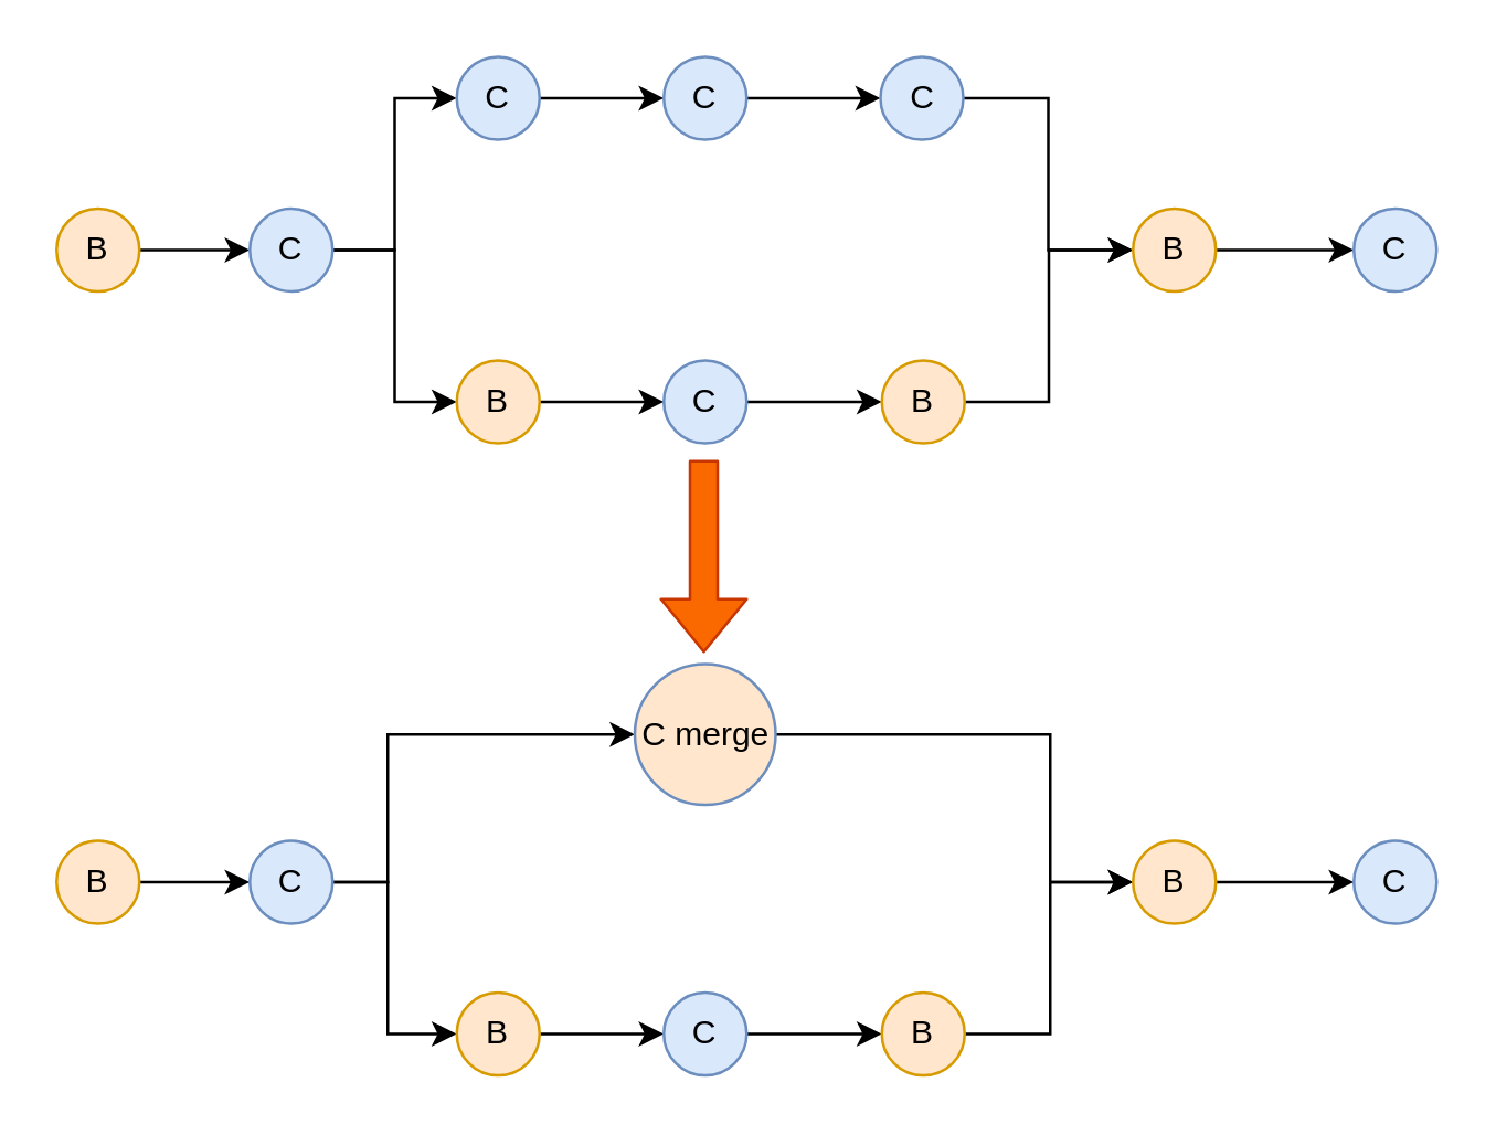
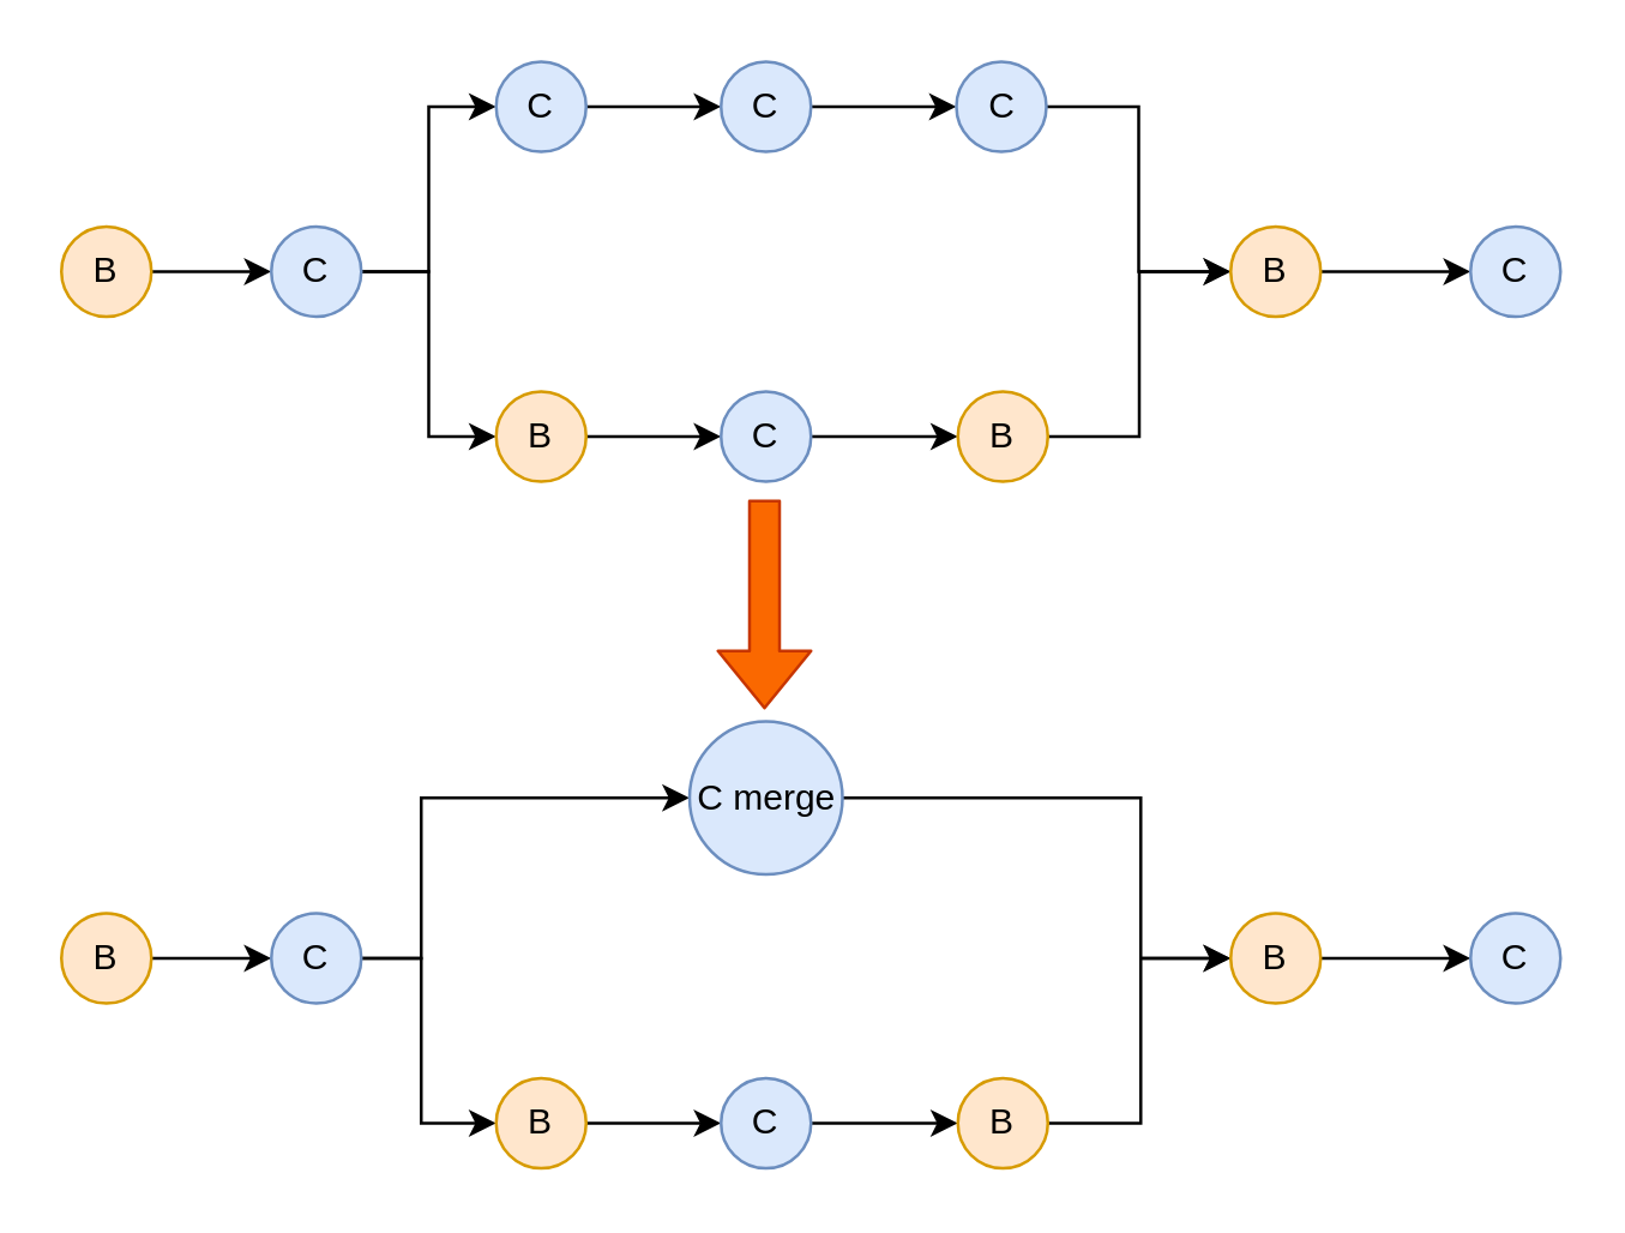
  <mxCell id="0" />
  <mxCell id="1" parent="0" />
  <mxCell id="2" style="edgeStyle=orthogonalEdgeStyle;rounded=0;orthogonalLoop=1;jettySize=auto;html=1;exitX=1;exitY=0.5;exitDx=0;exitDy=0;entryX=0;entryY=0.5;entryDx=0;entryDy=0;" parent="1" source="3" target="6" edge="1"><mxGeometry relative="1" as="geometry" /></mxCell>
  <mxCell id="3" value="B" style="ellipse;whiteSpace=wrap;html=1;aspect=fixed;fillColor=#ffe6cc;strokeColor=#d79b00;" parent="1" vertex="1"><mxGeometry x="20" y="75" width="30" height="30" as="geometry" /></mxCell>
  <mxCell id="4" style="edgeStyle=orthogonalEdgeStyle;rounded=0;orthogonalLoop=1;jettySize=auto;html=1;exitX=1;exitY=0.5;exitDx=0;exitDy=0;entryX=0;entryY=0.5;entryDx=0;entryDy=0;" parent="1" source="6" target="8" edge="1"><mxGeometry relative="1" as="geometry" /></mxCell>
  <mxCell id="5" style="edgeStyle=orthogonalEdgeStyle;rounded=0;orthogonalLoop=1;jettySize=auto;html=1;entryX=0;entryY=0.5;entryDx=0;entryDy=0;" parent="1" source="6" target="12" edge="1"><mxGeometry relative="1" as="geometry" /></mxCell>
  <mxCell id="6" value="C" style="ellipse;whiteSpace=wrap;html=1;aspect=fixed;fillColor=#dae8fc;strokeColor=#6c8ebf;" parent="1" vertex="1"><mxGeometry x="90" y="75" width="30" height="30" as="geometry" /></mxCell>
  <mxCell id="7" style="edgeStyle=orthogonalEdgeStyle;rounded=0;orthogonalLoop=1;jettySize=auto;html=1;entryX=0;entryY=0.5;entryDx=0;entryDy=0;" parent="1" source="8" target="10" edge="1"><mxGeometry relative="1" as="geometry" /></mxCell>
  <mxCell id="8" value="C" style="ellipse;whiteSpace=wrap;html=1;aspect=fixed;fillColor=#dae8fc;strokeColor=#6c8ebf;" parent="1" vertex="1"><mxGeometry x="165" y="20" width="30" height="30" as="geometry" /></mxCell>
  <mxCell id="9" style="edgeStyle=orthogonalEdgeStyle;rounded=0;orthogonalLoop=1;jettySize=auto;html=1;exitX=1;exitY=0.5;exitDx=0;exitDy=0;entryX=0;entryY=0.5;entryDx=0;entryDy=0;" parent="1" source="10" target="16" edge="1"><mxGeometry relative="1" as="geometry" /></mxCell>
  <mxCell id="10" value="C" style="ellipse;whiteSpace=wrap;html=1;aspect=fixed;fillColor=#dae8fc;strokeColor=#6c8ebf;" parent="1" vertex="1"><mxGeometry x="240" y="20" width="30" height="30" as="geometry" /></mxCell>
  <mxCell id="11" style="edgeStyle=orthogonalEdgeStyle;rounded=0;orthogonalLoop=1;jettySize=auto;html=1;exitX=1;exitY=0.5;exitDx=0;exitDy=0;entryX=0;entryY=0.5;entryDx=0;entryDy=0;" parent="1" source="12" target="14" edge="1"><mxGeometry relative="1" as="geometry" /></mxCell>
  <mxCell id="12" value="B" style="ellipse;whiteSpace=wrap;html=1;aspect=fixed;fillColor=#ffe6cc;strokeColor=#d79b00;" parent="1" vertex="1"><mxGeometry x="165" y="130" width="30" height="30" as="geometry" /></mxCell>
  <mxCell id="13" style="edgeStyle=orthogonalEdgeStyle;rounded=0;orthogonalLoop=1;jettySize=auto;html=1;exitX=1;exitY=0.5;exitDx=0;exitDy=0;entryX=0;entryY=0.5;entryDx=0;entryDy=0;" parent="1" source="14" target="18" edge="1"><mxGeometry relative="1" as="geometry" /></mxCell>
  <mxCell id="14" value="C" style="ellipse;whiteSpace=wrap;html=1;aspect=fixed;fillColor=#dae8fc;strokeColor=#6c8ebf;" parent="1" vertex="1"><mxGeometry x="240" y="130" width="30" height="30" as="geometry" /></mxCell>
  <mxCell id="15" style="edgeStyle=orthogonalEdgeStyle;rounded=0;orthogonalLoop=1;jettySize=auto;html=1;exitX=1;exitY=0.5;exitDx=0;exitDy=0;entryX=0;entryY=0.5;entryDx=0;entryDy=0;" parent="1" source="16" target="20" edge="1"><mxGeometry relative="1" as="geometry" /></mxCell>
  <mxCell id="16" value="C" style="ellipse;whiteSpace=wrap;html=1;aspect=fixed;fillColor=#dae8fc;strokeColor=#6c8ebf;" parent="1" vertex="1"><mxGeometry x="318.5" y="20" width="30" height="30" as="geometry" /></mxCell>
  <mxCell id="17" style="edgeStyle=orthogonalEdgeStyle;rounded=0;orthogonalLoop=1;jettySize=auto;html=1;exitX=1;exitY=0.5;exitDx=0;exitDy=0;entryX=0;entryY=0.5;entryDx=0;entryDy=0;" parent="1" source="18" target="20" edge="1"><mxGeometry relative="1" as="geometry" /></mxCell>
  <mxCell id="18" value="B" style="ellipse;whiteSpace=wrap;html=1;aspect=fixed;fillColor=#ffe6cc;strokeColor=#d79b00;" parent="1" vertex="1"><mxGeometry x="319" y="130" width="30" height="30" as="geometry" /></mxCell>
  <mxCell id="19" style="edgeStyle=orthogonalEdgeStyle;rounded=0;orthogonalLoop=1;jettySize=auto;html=1;exitX=1;exitY=0.5;exitDx=0;exitDy=0;entryX=0;entryY=0.5;entryDx=0;entryDy=0;" parent="1" source="20" target="21" edge="1"><mxGeometry relative="1" as="geometry" /></mxCell>
  <mxCell id="20" value="B" style="ellipse;whiteSpace=wrap;html=1;aspect=fixed;fillColor=#ffe6cc;strokeColor=#d79b00;" parent="1" vertex="1"><mxGeometry x="410" y="75" width="30" height="30" as="geometry" /></mxCell>
  <mxCell id="21" value="C" style="ellipse;whiteSpace=wrap;html=1;aspect=fixed;fillColor=#dae8fc;strokeColor=#6c8ebf;" parent="1" vertex="1"><mxGeometry x="490" y="75" width="30" height="30" as="geometry" /></mxCell>
  <mxCell id="22" style="edgeStyle=orthogonalEdgeStyle;rounded=0;orthogonalLoop=1;jettySize=auto;html=1;exitX=1;exitY=0.5;exitDx=0;exitDy=0;entryX=0;entryY=0.5;entryDx=0;entryDy=0;" edge="1" parent="1" source="23" target="26"><mxGeometry relative="1" as="geometry" /></mxCell>
  <mxCell id="23" value="B" style="ellipse;whiteSpace=wrap;html=1;aspect=fixed;fillColor=#ffe6cc;strokeColor=#d79b00;" vertex="1" parent="1"><mxGeometry x="20" y="304" width="30" height="30" as="geometry" /></mxCell>
  <mxCell id="24" style="edgeStyle=orthogonalEdgeStyle;rounded=0;orthogonalLoop=1;jettySize=auto;html=1;entryX=0;entryY=0.5;entryDx=0;entryDy=0;" edge="1" parent="1" source="26" target="30"><mxGeometry relative="1" as="geometry"><Array as="points"><mxPoint x="140" y="319" /><mxPoint x="140" y="374" /></Array></mxGeometry></mxCell>
  <mxCell id="25" style="edgeStyle=orthogonalEdgeStyle;rounded=0;orthogonalLoop=1;jettySize=auto;html=1;exitX=1;exitY=0.5;exitDx=0;exitDy=0;entryX=0;entryY=0.5;entryDx=0;entryDy=0;" edge="1" parent="1" source="26" target="28"><mxGeometry relative="1" as="geometry"><Array as="points"><mxPoint x="140" y="319" /><mxPoint x="140" y="265" /></Array></mxGeometry></mxCell>
  <mxCell id="26" value="C" style="ellipse;whiteSpace=wrap;html=1;aspect=fixed;fillColor=#dae8fc;strokeColor=#6c8ebf;" vertex="1" parent="1"><mxGeometry x="90" y="304" width="30" height="30" as="geometry" /></mxCell>
  <mxCell id="27" style="edgeStyle=orthogonalEdgeStyle;rounded=0;orthogonalLoop=1;jettySize=auto;html=1;exitX=1;exitY=0.5;exitDx=0;exitDy=0;entryX=0;entryY=0.5;entryDx=0;entryDy=0;" edge="1" parent="1" source="28" target="36"><mxGeometry relative="1" as="geometry"><Array as="points"><mxPoint x="380" y="265" /><mxPoint x="380" y="319" /></Array></mxGeometry></mxCell>
- <mxCell id="28" value="C merge" style="ellipse;whiteSpace=wrap;html=1;aspect=fixed;fillColor=#ffe6cc;strokeColor=#6c8ebf;" vertex="1" parent="1"><mxGeometry x="229.5" y="240" width="51" height="51" as="geometry" /></mxCell>
+ <mxCell id="28" value="C merge" style="ellipse;whiteSpace=wrap;html=1;aspect=fixed;fillColor=#dae8fc;strokeColor=#6c8ebf;" vertex="1" parent="1"><mxGeometry x="229.5" y="240" width="51" height="51" as="geometry" /></mxCell>
  <mxCell id="29" style="edgeStyle=orthogonalEdgeStyle;rounded=0;orthogonalLoop=1;jettySize=auto;html=1;exitX=1;exitY=0.5;exitDx=0;exitDy=0;entryX=0;entryY=0.5;entryDx=0;entryDy=0;" edge="1" parent="1" source="30" target="32"><mxGeometry relative="1" as="geometry" /></mxCell>
  <mxCell id="30" value="B" style="ellipse;whiteSpace=wrap;html=1;aspect=fixed;fillColor=#ffe6cc;strokeColor=#d79b00;" vertex="1" parent="1"><mxGeometry x="165" y="359" width="30" height="30" as="geometry" /></mxCell>
  <mxCell id="31" style="edgeStyle=orthogonalEdgeStyle;rounded=0;orthogonalLoop=1;jettySize=auto;html=1;exitX=1;exitY=0.5;exitDx=0;exitDy=0;entryX=0;entryY=0.5;entryDx=0;entryDy=0;" edge="1" parent="1" source="32" target="34"><mxGeometry relative="1" as="geometry" /></mxCell>
  <mxCell id="32" value="C" style="ellipse;whiteSpace=wrap;html=1;aspect=fixed;fillColor=#dae8fc;strokeColor=#6c8ebf;" vertex="1" parent="1"><mxGeometry x="240" y="359" width="30" height="30" as="geometry" /></mxCell>
  <mxCell id="33" style="edgeStyle=orthogonalEdgeStyle;rounded=0;orthogonalLoop=1;jettySize=auto;html=1;exitX=1;exitY=0.5;exitDx=0;exitDy=0;entryX=0;entryY=0.5;entryDx=0;entryDy=0;" edge="1" parent="1" source="34" target="36"><mxGeometry relative="1" as="geometry"><Array as="points"><mxPoint x="380" y="374" /><mxPoint x="380" y="319" /></Array></mxGeometry></mxCell>
  <mxCell id="34" value="B" style="ellipse;whiteSpace=wrap;html=1;aspect=fixed;fillColor=#ffe6cc;strokeColor=#d79b00;" vertex="1" parent="1"><mxGeometry x="319" y="359" width="30" height="30" as="geometry" /></mxCell>
  <mxCell id="35" style="edgeStyle=orthogonalEdgeStyle;rounded=0;orthogonalLoop=1;jettySize=auto;html=1;exitX=1;exitY=0.5;exitDx=0;exitDy=0;entryX=0;entryY=0.5;entryDx=0;entryDy=0;" edge="1" parent="1" source="36" target="37"><mxGeometry relative="1" as="geometry" /></mxCell>
  <mxCell id="36" value="B" style="ellipse;whiteSpace=wrap;html=1;aspect=fixed;fillColor=#ffe6cc;strokeColor=#d79b00;" vertex="1" parent="1"><mxGeometry x="410" y="304" width="30" height="30" as="geometry" /></mxCell>
  <mxCell id="37" value="C" style="ellipse;whiteSpace=wrap;html=1;aspect=fixed;fillColor=#dae8fc;strokeColor=#6c8ebf;" vertex="1" parent="1"><mxGeometry x="490" y="304" width="30" height="30" as="geometry" /></mxCell>
  <mxCell id="38" value="" style="shape=flexArrow;endArrow=classic;html=1;fillColor=#fa6800;strokeColor=#C73500;" edge="1" parent="1"><mxGeometry width="50" height="50" relative="1" as="geometry"><mxPoint x="254.5" y="166" as="sourcePoint" /><mxPoint x="254.5" y="236" as="targetPoint" /></mxGeometry></mxCell>
